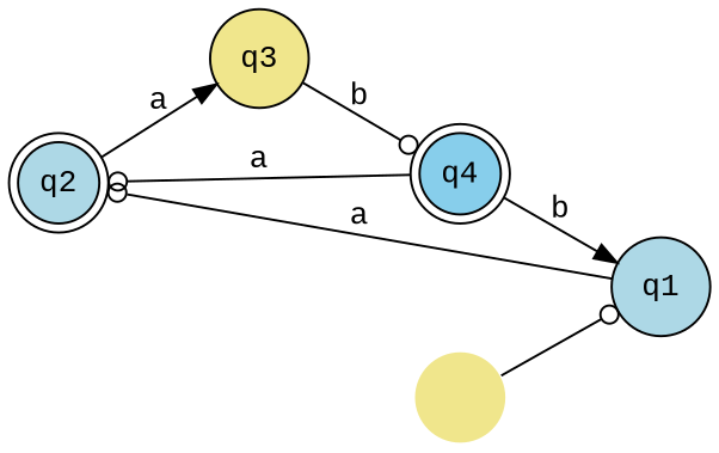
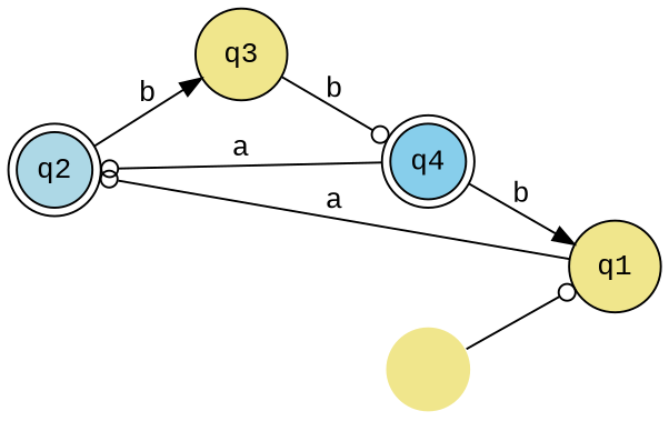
  digraph {
    fontname="Liberation Mono"
    rankdir=LR
    node [fillcolor=lightblue fontname="Liberation Mono" margin=0.1 shape=circle style=filled]
    edge [arrowhead=odot fontname="Liberation Mono"]
    q2 [margin=0 shape=doublecircle]
    q3 [fillcolor=khaki]
    q4 [fillcolor=skyblue margin=0 shape=doublecircle]
-   q1
+   q1 [fillcolor=khaki]
    " " [color=white fillcolor=khaki width=0]
-   q2 -> q3 [arrowhead=normal label=a]
+   q2 -> q3 [arrowhead=normal label=b]
    q3 -> q4 [label=b]
    q4 -> q2 [label=a]
    q4 -> q1 [arrowhead=normal label=b]
    q1 -> q2 [label=a]
    " " -> q1
  }
